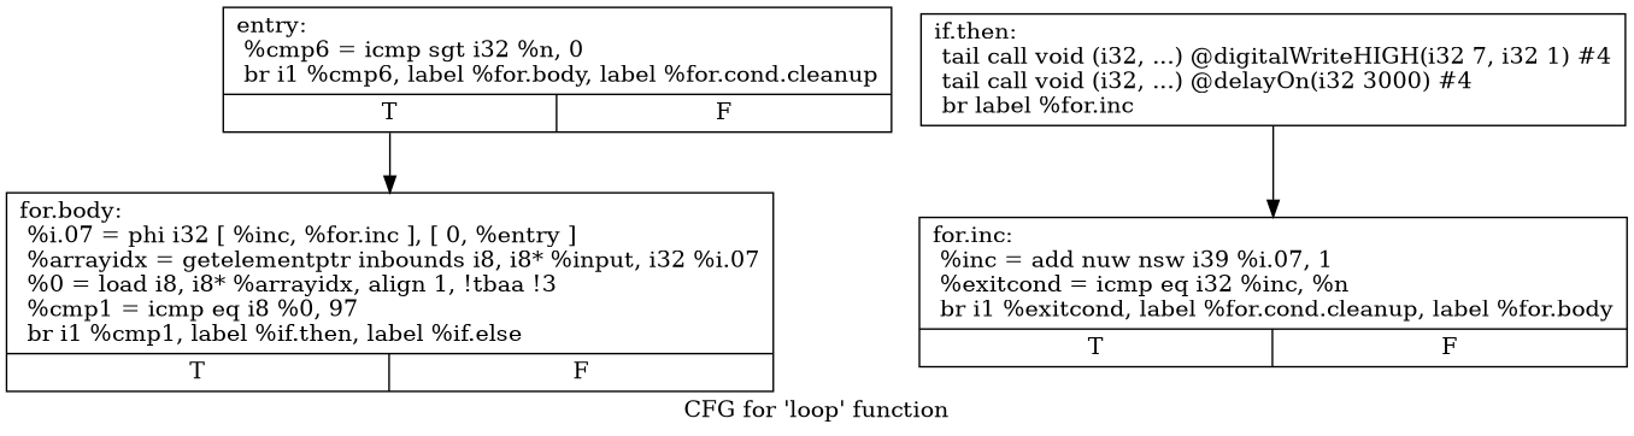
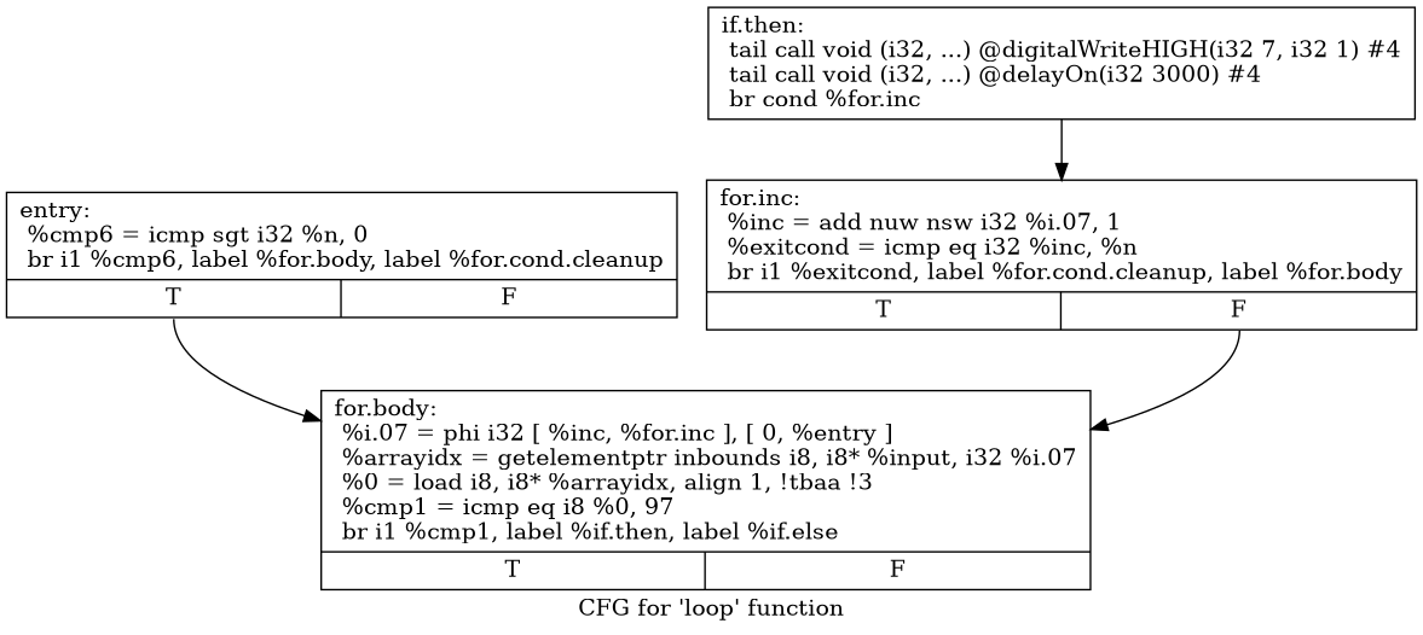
  digraph {
    label="CFG for 'loop' function"
    node [shape=record]
    edge [tailport=s0]
    n1 [label="{entry:\l  %cmp6 = icmp sgt i32 %n, 0\l  br i1 %cmp6, label %for.body, label %for.cond.cleanup\l|{<s0>T|<s1>F}}"]
    n2 [label="{for.body:                                         \l  %i.07 = phi i32 [ %inc, %for.inc ], [ 0, %entry ]\l  %arrayidx = getelementptr inbounds i8, i8* %input, i32 %i.07\l  %0 = load i8, i8* %arrayidx, align 1, !tbaa !3\l  %cmp1 = icmp eq i8 %0, 97\l  br i1 %cmp1, label %if.then, label %if.else\l|{<s0>T|<s1>F}}"]
-   n3 [label="{if.then:                                          \l  tail call void (i32, ...) @digitalWriteHIGH(i32 7, i32 1) #4\l  tail call void (i32, ...) @delayOn(i32 3000) #4\l  br label %for.inc\l}"]
-   n4 [label="{for.inc:                                          \l  %inc = add nuw nsw i39 %i.07, 1\l  %exitcond = icmp eq i32 %inc, %n\l  br i1 %exitcond, label %for.cond.cleanup, label %for.body\l|{<s0>T|<s1>F}}"]
+   n3 [label="{if.then:                                          \l  tail call void (i32, ...) @digitalWriteHIGH(i32 7, i32 1) #4\l  tail call void (i32, ...) @delayOn(i32 3000) #4\l  br cond %for.inc\l}"]
+   n4 [label="{for.inc:                                          \l  %inc = add nuw nsw i32 %i.07, 1\l  %exitcond = icmp eq i32 %inc, %n\l  br i1 %exitcond, label %for.cond.cleanup, label %for.body\l|{<s0>T|<s1>F}}"]
    n1 -> n2
    n3 -> n4
+   n4 -> n2 [tailport=s1]
  }
